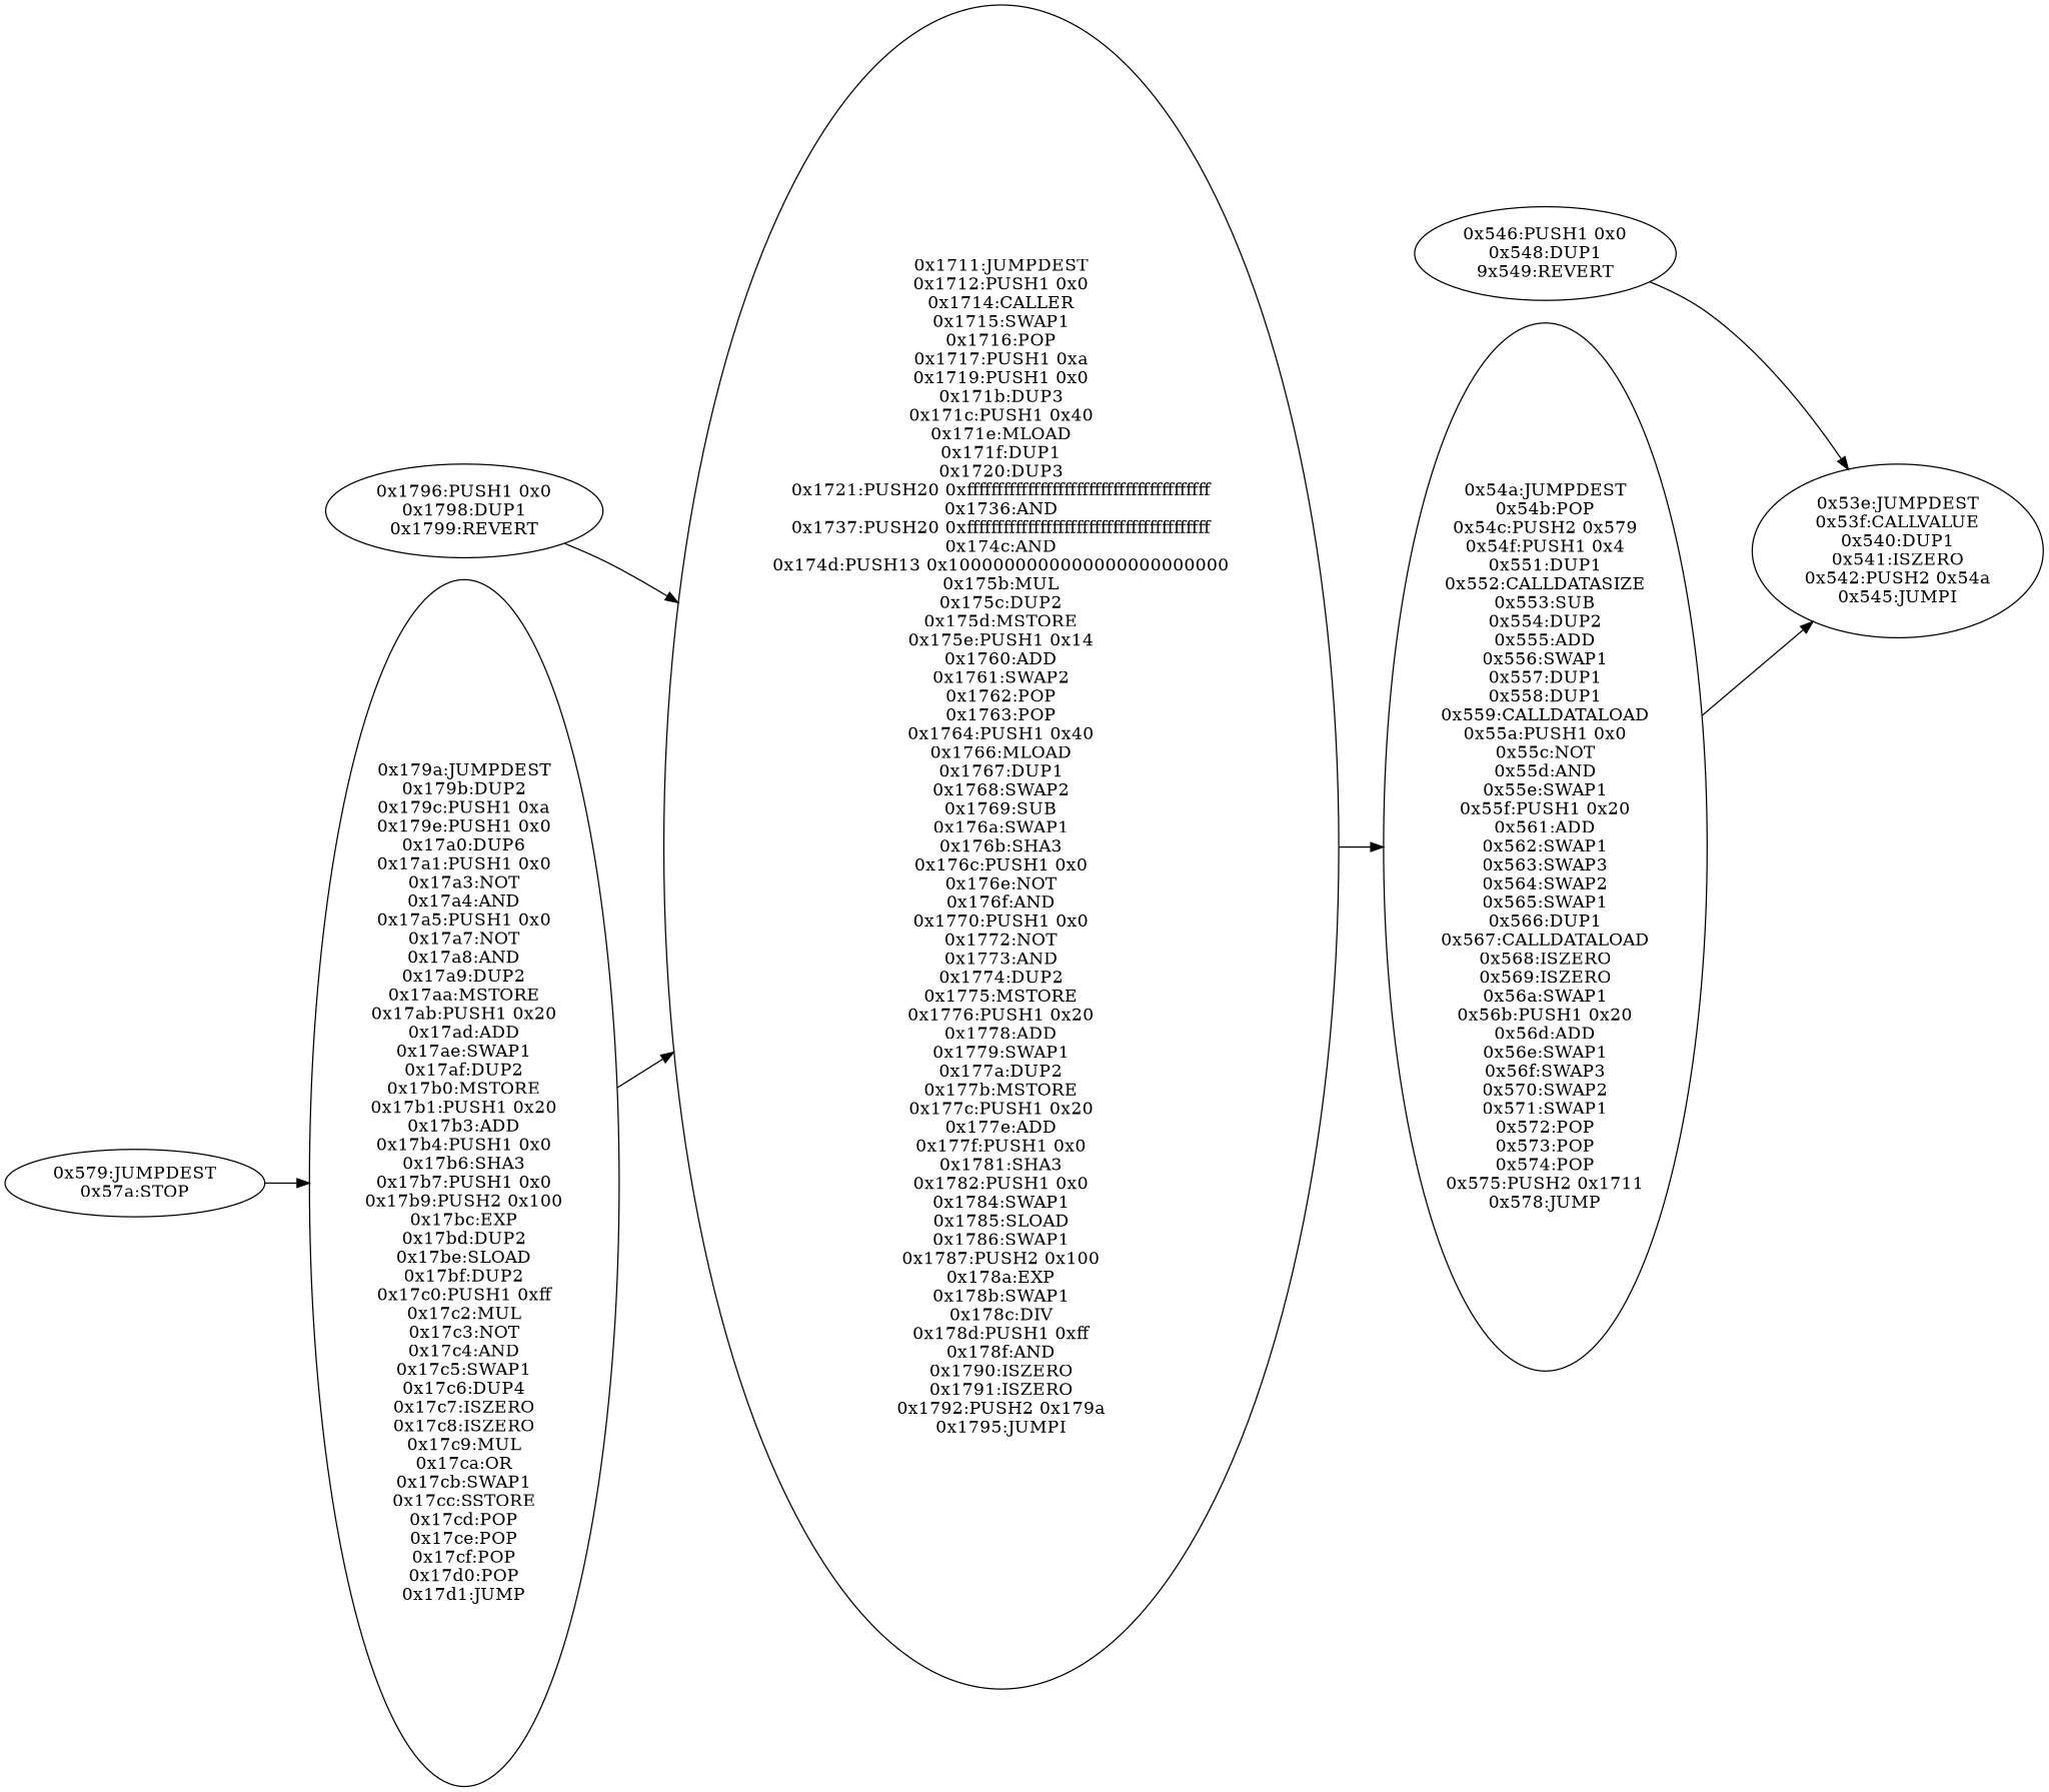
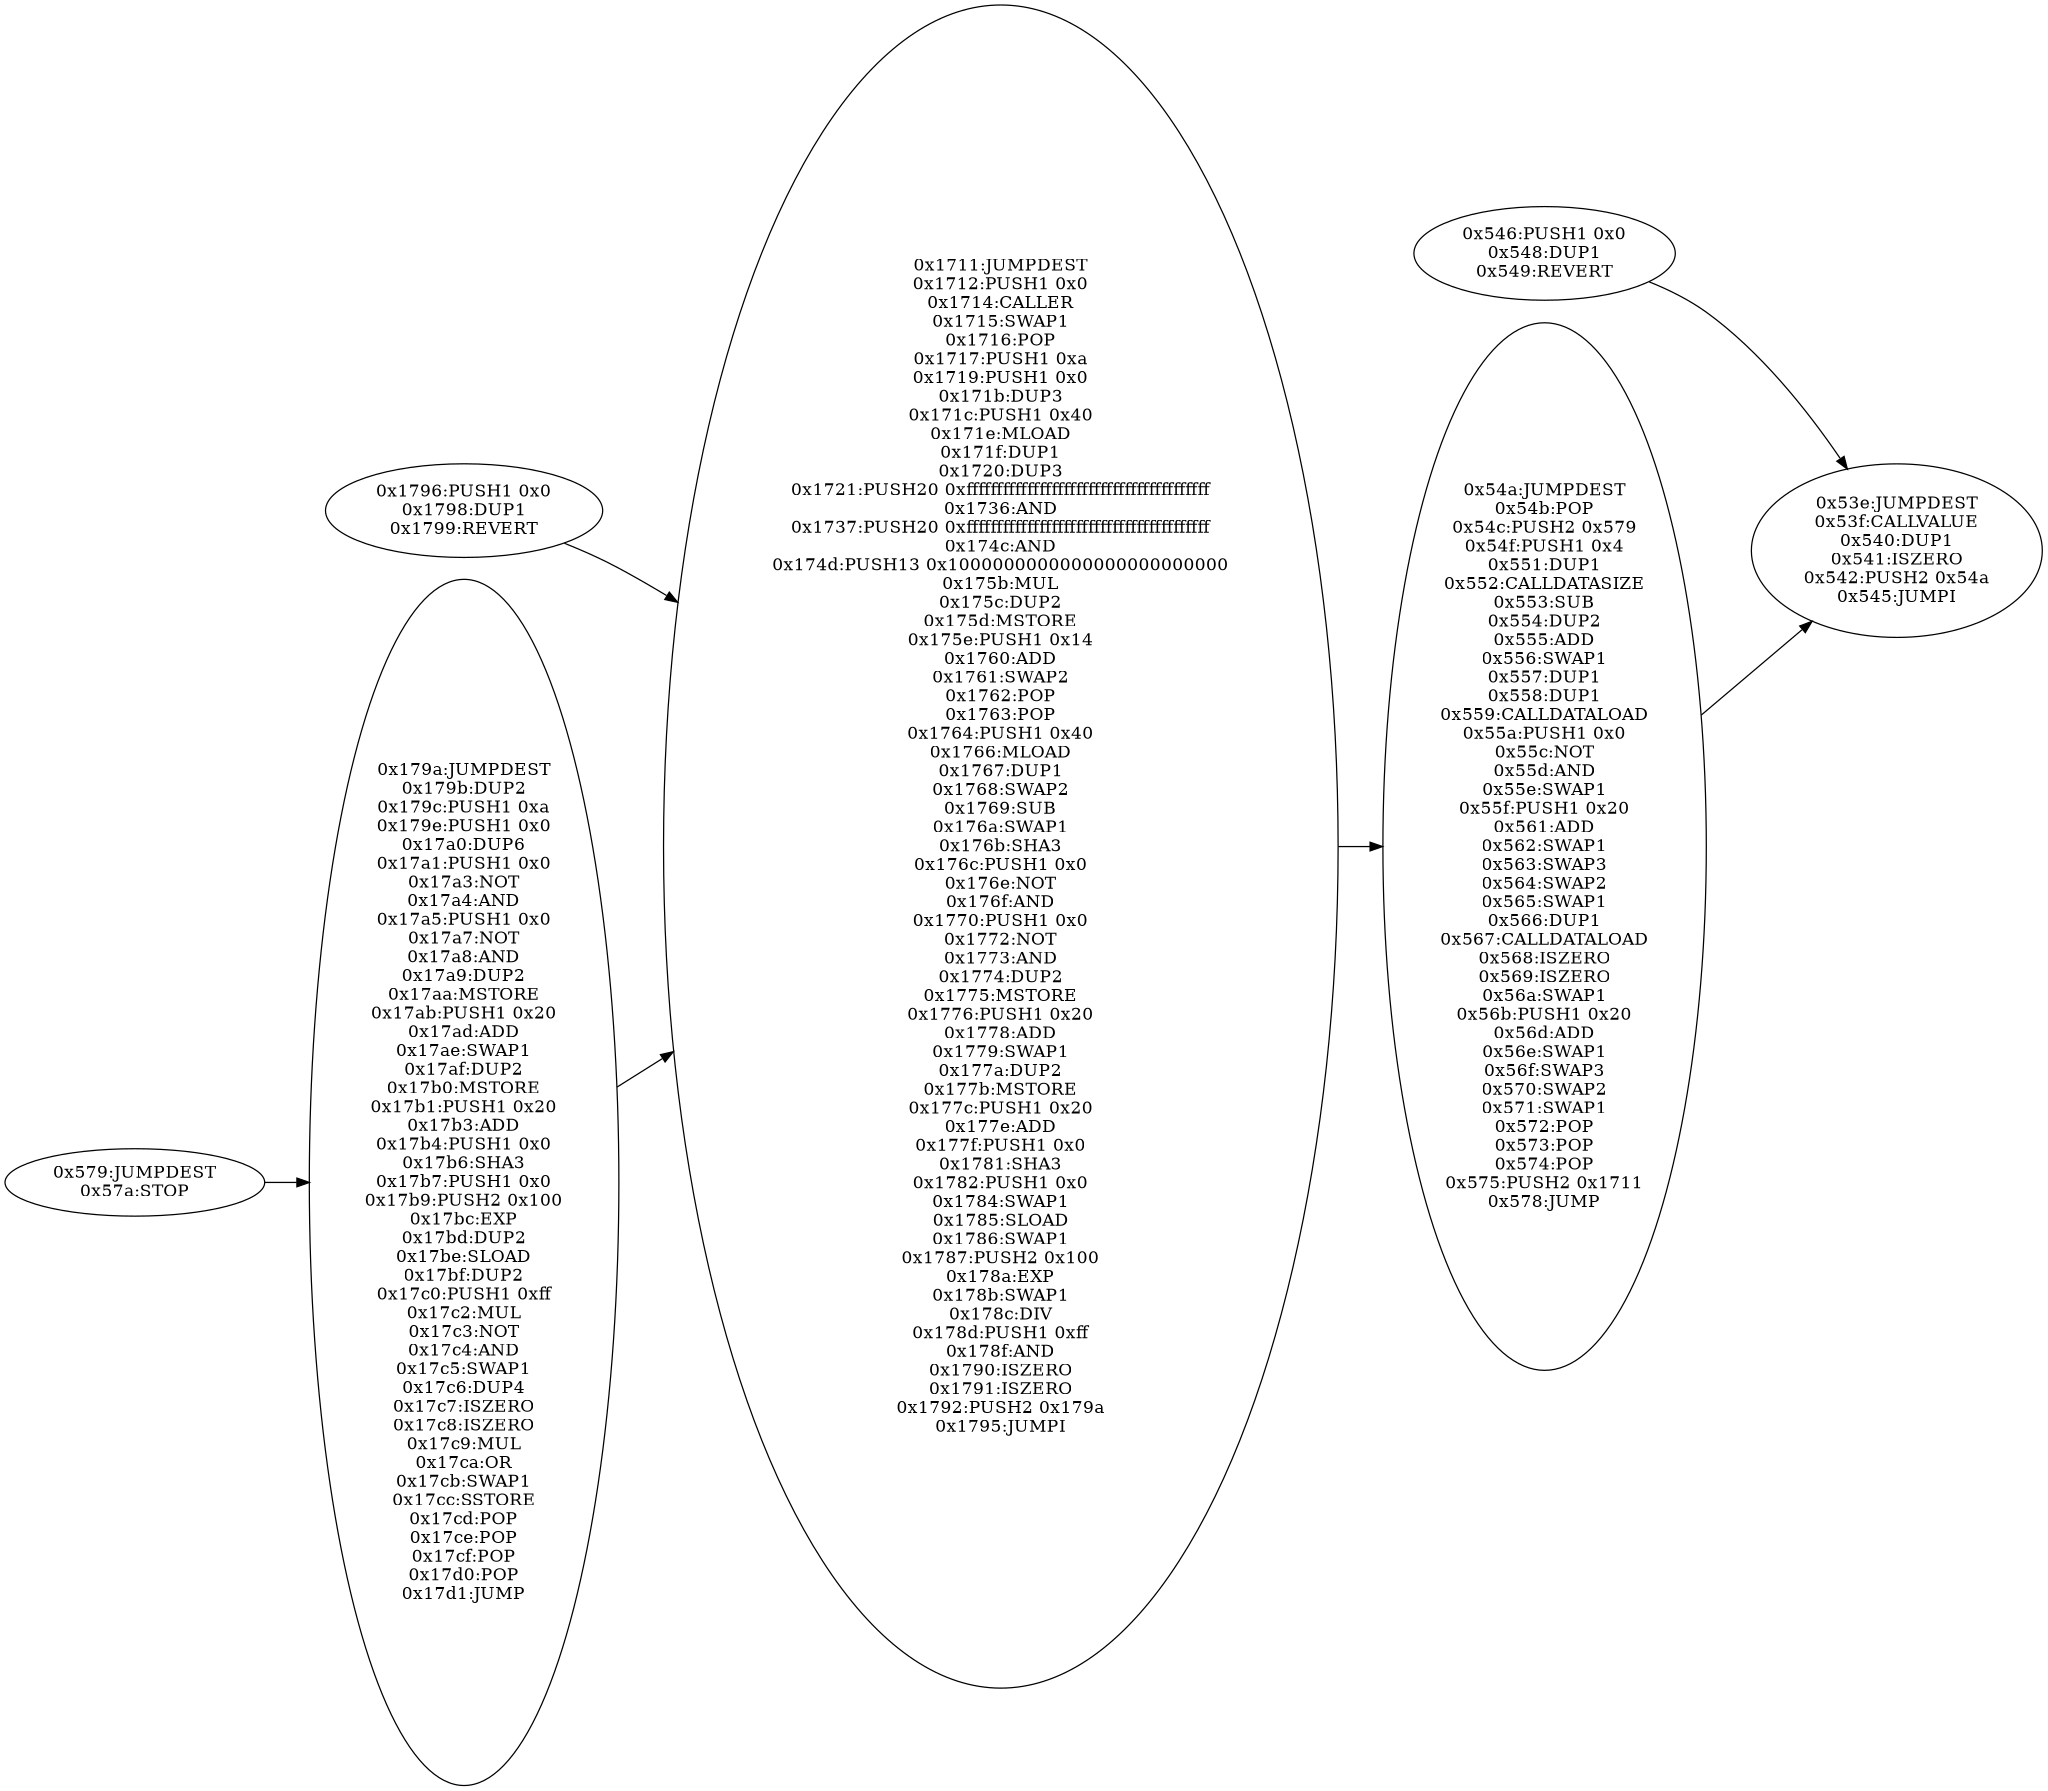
  digraph {
    rankdir=LR
    n1 [label="0x53e:JUMPDEST\n0x53f:CALLVALUE\n0x540:DUP1\n0x541:ISZERO\n0x542:PUSH2 0x54a\n0x545:JUMPI"]
-   n2 [label="0x546:PUSH1 0x0\n0x548:DUP1\n9x549:REVERT"]
+   n2 [label="0x546:PUSH1 0x0\n0x548:DUP1\n0x549:REVERT"]
    n3 [label="0x54a:JUMPDEST\n0x54b:POP\n0x54c:PUSH2 0x579\n0x54f:PUSH1 0x4\n0x551:DUP1\n0x552:CALLDATASIZE\n0x553:SUB\n0x554:DUP2\n0x555:ADD\n0x556:SWAP1\n0x557:DUP1\n0x558:DUP1\n0x559:CALLDATALOAD\n0x55a:PUSH1 0x0\n0x55c:NOT\n0x55d:AND\n0x55e:SWAP1\n0x55f:PUSH1 0x20\n0x561:ADD\n0x562:SWAP1\n0x563:SWAP3\n0x564:SWAP2\n0x565:SWAP1\n0x566:DUP1\n0x567:CALLDATALOAD\n0x568:ISZERO\n0x569:ISZERO\n0x56a:SWAP1\n0x56b:PUSH1 0x20\n0x56d:ADD\n0x56e:SWAP1\n0x56f:SWAP3\n0x570:SWAP2\n0x571:SWAP1\n0x572:POP\n0x573:POP\n0x574:POP\n0x575:PUSH2 0x1711\n0x578:JUMP"]
    n4 [label="0x1711:JUMPDEST\n0x1712:PUSH1 0x0\n0x1714:CALLER\n0x1715:SWAP1\n0x1716:POP\n0x1717:PUSH1 0xa\n0x1719:PUSH1 0x0\n0x171b:DUP3\n0x171c:PUSH1 0x40\n0x171e:MLOAD\n0x171f:DUP1\n0x1720:DUP3\n0x1721:PUSH20 0xffffffffffffffffffffffffffffffffffffffff\n0x1736:AND\n0x1737:PUSH20 0xffffffffffffffffffffffffffffffffffffffff\n0x174c:AND\n0x174d:PUSH13 0x1000000000000000000000000\n0x175b:MUL\n0x175c:DUP2\n0x175d:MSTORE\n0x175e:PUSH1 0x14\n0x1760:ADD\n0x1761:SWAP2\n0x1762:POP\n0x1763:POP\n0x1764:PUSH1 0x40\n0x1766:MLOAD\n0x1767:DUP1\n0x1768:SWAP2\n0x1769:SUB\n0x176a:SWAP1\n0x176b:SHA3\n0x176c:PUSH1 0x0\n0x176e:NOT\n0x176f:AND\n0x1770:PUSH1 0x0\n0x1772:NOT\n0x1773:AND\n0x1774:DUP2\n0x1775:MSTORE\n0x1776:PUSH1 0x20\n0x1778:ADD\n0x1779:SWAP1\n0x177a:DUP2\n0x177b:MSTORE\n0x177c:PUSH1 0x20\n0x177e:ADD\n0x177f:PUSH1 0x0\n0x1781:SHA3\n0x1782:PUSH1 0x0\n0x1784:SWAP1\n0x1785:SLOAD\n0x1786:SWAP1\n0x1787:PUSH2 0x100\n0x178a:EXP\n0x178b:SWAP1\n0x178c:DIV\n0x178d:PUSH1 0xff\n0x178f:AND\n0x1790:ISZERO\n0x1791:ISZERO\n0x1792:PUSH2 0x179a\n0x1795:JUMPI"]
    n5 [label="0x1796:PUSH1 0x0\n0x1798:DUP1\n0x1799:REVERT"]
    n6 [label="0x179a:JUMPDEST\n0x179b:DUP2\n0x179c:PUSH1 0xa\n0x179e:PUSH1 0x0\n0x17a0:DUP6\n0x17a1:PUSH1 0x0\n0x17a3:NOT\n0x17a4:AND\n0x17a5:PUSH1 0x0\n0x17a7:NOT\n0x17a8:AND\n0x17a9:DUP2\n0x17aa:MSTORE\n0x17ab:PUSH1 0x20\n0x17ad:ADD\n0x17ae:SWAP1\n0x17af:DUP2\n0x17b0:MSTORE\n0x17b1:PUSH1 0x20\n0x17b3:ADD\n0x17b4:PUSH1 0x0\n0x17b6:SHA3\n0x17b7:PUSH1 0x0\n0x17b9:PUSH2 0x100\n0x17bc:EXP\n0x17bd:DUP2\n0x17be:SLOAD\n0x17bf:DUP2\n0x17c0:PUSH1 0xff\n0x17c2:MUL\n0x17c3:NOT\n0x17c4:AND\n0x17c5:SWAP1\n0x17c6:DUP4\n0x17c7:ISZERO\n0x17c8:ISZERO\n0x17c9:MUL\n0x17ca:OR\n0x17cb:SWAP1\n0x17cc:SSTORE\n0x17cd:POP\n0x17ce:POP\n0x17cf:POP\n0x17d0:POP\n0x17d1:JUMP"]
    n7 [label="0x579:JUMPDEST\n0x57a:STOP"]
    n2 -> n1
    n3 -> n1
    n4 -> n3
    n5 -> n4
    n6 -> n4
    n7 -> n6
  }
